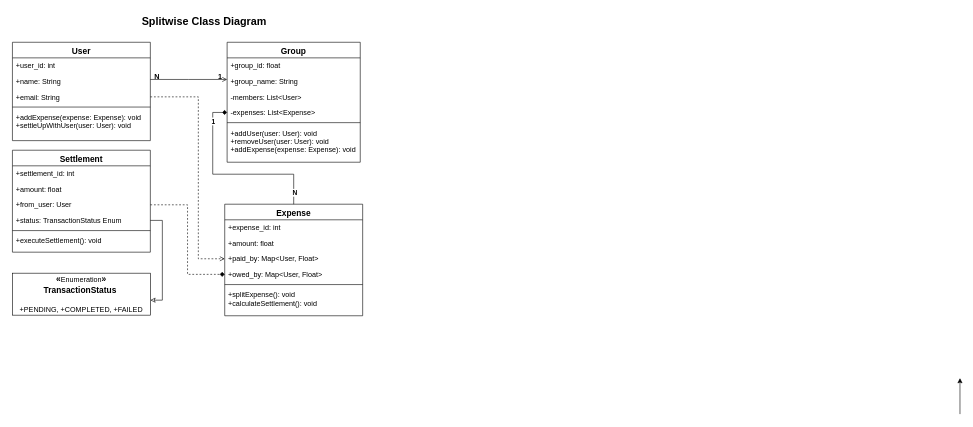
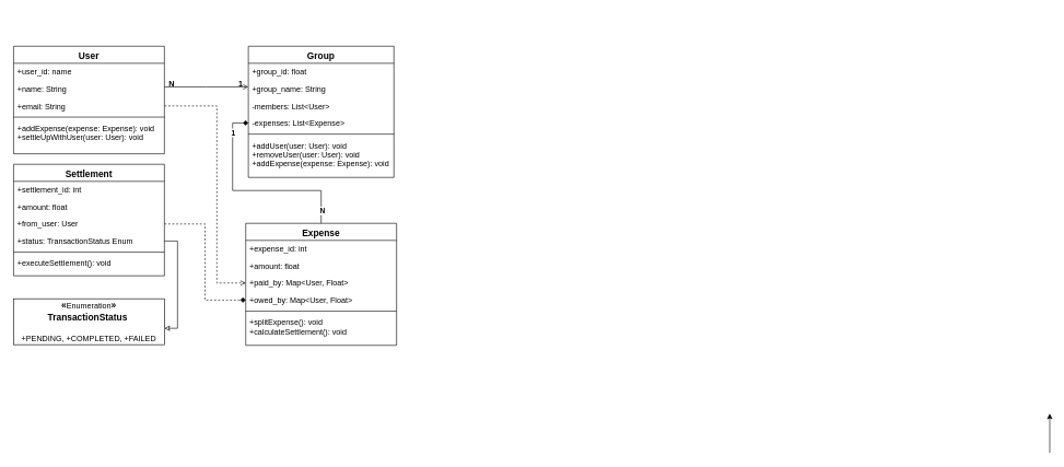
  <mxCell id="0" />
  <mxCell id="1" parent="0" />
  <mxCell id="2" value="User" style="swimlane;fontStyle=1;align=center;verticalAlign=top;childLayout=stackLayout;horizontal=1;startSize=26;horizontalStack=0;resizeParent=1;resizeLast=0;collapsible=1;marginBottom=0;rounded=0;shadow=0;strokeWidth=1;fontSize=14;" parent="1" vertex="1"><mxGeometry x="20" y="70" width="230" height="164" as="geometry"><mxRectangle x="230" y="140" width="160" height="26" as="alternateBounds" /></mxGeometry></mxCell>
- <mxCell id="3" value="+user_id: int" style="text;align=left;verticalAlign=top;spacingLeft=4;spacingRight=4;overflow=hidden;rotatable=0;points=[[0,0.5],[1,0.5]];portConstraint=eastwest;" parent="2" vertex="1"><mxGeometry y="26" width="230" height="26" as="geometry" /></mxCell>
+ <mxCell id="3" value="+user_id: name" style="text;align=left;verticalAlign=top;spacingLeft=4;spacingRight=4;overflow=hidden;rotatable=0;points=[[0,0.5],[1,0.5]];portConstraint=eastwest;" parent="2" vertex="1"><mxGeometry y="26" width="230" height="26" as="geometry" /></mxCell>
  <mxCell id="4" value="+name: String" style="text;align=left;verticalAlign=top;spacingLeft=4;spacingRight=4;overflow=hidden;rotatable=0;points=[[0,0.5],[1,0.5]];portConstraint=eastwest;rounded=0;shadow=0;html=0;" parent="2" vertex="1"><mxGeometry y="52" width="230" height="26" as="geometry" /></mxCell>
  <mxCell id="5" value="+email: String" style="text;align=left;verticalAlign=top;spacingLeft=4;spacingRight=4;overflow=hidden;rotatable=0;points=[[0,0.5],[1,0.5]];portConstraint=eastwest;rounded=0;shadow=0;html=0;" parent="2" vertex="1"><mxGeometry y="78" width="230" height="26" as="geometry" /></mxCell>
  <mxCell id="6" value="" style="line;html=1;strokeWidth=1;align=left;verticalAlign=middle;spacingTop=-1;spacingLeft=3;spacingRight=3;rotatable=0;labelPosition=right;points=[];portConstraint=eastwest;" parent="2" vertex="1"><mxGeometry y="104" width="230" height="8" as="geometry" /></mxCell>
  <mxCell id="7" value="+addExpense(expense: Expense): void&#10;+settleUpWithUser(user: User): void&#10;" style="text;align=left;verticalAlign=top;spacingLeft=4;spacingRight=4;overflow=hidden;rotatable=0;points=[[0,0.5],[1,0.5]];portConstraint=eastwest;rounded=0;shadow=0;html=0;" parent="2" vertex="1"><mxGeometry y="112" width="230" height="48" as="geometry" /></mxCell>
  <mxCell id="8" value="Group" style="swimlane;fontStyle=1;align=center;verticalAlign=top;childLayout=stackLayout;horizontal=1;startSize=26;horizontalStack=0;resizeParent=1;resizeLast=0;collapsible=1;marginBottom=0;rounded=0;shadow=0;strokeWidth=1;fontSize=14;" parent="1" vertex="1"><mxGeometry x="378" y="70" width="222" height="200" as="geometry"><mxRectangle x="550" y="140" width="160" height="26" as="alternateBounds" /></mxGeometry></mxCell>
  <mxCell id="9" value="+group_id: float" style="text;align=left;verticalAlign=top;spacingLeft=4;spacingRight=4;overflow=hidden;rotatable=0;points=[[0,0.5],[1,0.5]];portConstraint=eastwest;" parent="8" vertex="1"><mxGeometry y="26" width="222" height="26" as="geometry" /></mxCell>
  <mxCell id="10" value="+group_name: String" style="text;align=left;verticalAlign=top;spacingLeft=4;spacingRight=4;overflow=hidden;rotatable=0;points=[[0,0.5],[1,0.5]];portConstraint=eastwest;rounded=0;shadow=0;html=0;" parent="8" vertex="1"><mxGeometry y="52" width="222" height="26" as="geometry" /></mxCell>
  <mxCell id="11" value="-members: List&lt;User&gt;" style="text;align=left;verticalAlign=top;spacingLeft=4;spacingRight=4;overflow=hidden;rotatable=0;points=[[0,0.5],[1,0.5]];portConstraint=eastwest;rounded=0;shadow=0;html=0;" parent="8" vertex="1"><mxGeometry y="78" width="222" height="26" as="geometry" /></mxCell>
  <mxCell id="12" value="-expenses: List&lt;Expense&gt;" style="text;align=left;verticalAlign=top;spacingLeft=4;spacingRight=4;overflow=hidden;rotatable=0;points=[[0,0.5],[1,0.5]];portConstraint=eastwest;rounded=0;shadow=0;html=0;" parent="8" vertex="1"><mxGeometry y="104" width="222" height="26" as="geometry" /></mxCell>
  <mxCell id="13" value="" style="line;html=1;strokeWidth=1;align=left;verticalAlign=middle;spacingTop=-1;spacingLeft=3;spacingRight=3;rotatable=0;labelPosition=right;points=[];portConstraint=eastwest;" parent="8" vertex="1"><mxGeometry y="130" width="222" height="8" as="geometry" /></mxCell>
  <mxCell id="14" value="+addUser(user: User): void&#10;+removeUser(user: User): void&#10;+addExpense(expense: Expense): void&#10;" style="text;align=left;verticalAlign=top;spacingLeft=4;spacingRight=4;overflow=hidden;rotatable=0;points=[[0,0.5],[1,0.5]];portConstraint=eastwest;" parent="8" vertex="1"><mxGeometry y="138" width="222" height="62" as="geometry" /></mxCell>
  <mxCell id="15" value="" style="endArrow=open;shadow=0;strokeWidth=1;rounded=0;curved=0;endFill=1;edgeStyle=elbowEdgeStyle;elbow=vertical;" parent="1" edge="1"><mxGeometry x="0.5" y="41" relative="1" as="geometry"><mxPoint x="250" y="132" as="sourcePoint" /><mxPoint x="378" y="132" as="targetPoint" /><mxPoint x="-40" y="32" as="offset" /></mxGeometry></mxCell>
  <mxCell id="16" value="N" style="resizable=0;align=left;verticalAlign=bottom;labelBackgroundColor=none;fontSize=12;fontStyle=1" parent="15" connectable="0" vertex="1"><mxGeometry x="-1" relative="1" as="geometry"><mxPoint x="5" y="4" as="offset" /></mxGeometry></mxCell>
  <mxCell id="17" value="1" style="resizable=0;align=right;verticalAlign=bottom;labelBackgroundColor=none;fontSize=12;fontStyle=1" parent="15" connectable="0" vertex="1"><mxGeometry x="1" relative="1" as="geometry"><mxPoint x="-7" y="4" as="offset" /></mxGeometry></mxCell>
  <mxCell id="18" style="edgeStyle=orthogonalEdgeStyle;rounded=0;orthogonalLoop=1;jettySize=auto;html=1;" edge="1" parent="1"><mxGeometry relative="1" as="geometry"><mxPoint x="1600" y="630" as="targetPoint" /><mxPoint x="1600" y="690" as="sourcePoint" /></mxGeometry></mxCell>
  <mxCell id="19" value="Expense" style="swimlane;fontStyle=1;align=center;verticalAlign=top;childLayout=stackLayout;horizontal=1;startSize=26;horizontalStack=0;resizeParent=1;resizeLast=0;collapsible=1;marginBottom=0;rounded=0;shadow=0;strokeWidth=1;fontSize=14;" parent="1" vertex="1"><mxGeometry x="374" y="340" width="230" height="186" as="geometry"><mxRectangle x="230" y="140" width="160" height="26" as="alternateBounds" /></mxGeometry></mxCell>
  <mxCell id="20" value="+expense_id: int" style="text;align=left;verticalAlign=top;spacingLeft=4;spacingRight=4;overflow=hidden;rotatable=0;points=[[0,0.5],[1,0.5]];portConstraint=eastwest;" parent="19" vertex="1"><mxGeometry y="26" width="230" height="26" as="geometry" /></mxCell>
  <mxCell id="21" value="+amount: float" style="text;align=left;verticalAlign=top;spacingLeft=4;spacingRight=4;overflow=hidden;rotatable=0;points=[[0,0.5],[1,0.5]];portConstraint=eastwest;rounded=0;shadow=0;html=0;" parent="19" vertex="1"><mxGeometry y="52" width="230" height="26" as="geometry" /></mxCell>
  <mxCell id="22" value="+paid_by: Map&lt;User, Float&gt;" style="text;align=left;verticalAlign=top;spacingLeft=4;spacingRight=4;overflow=hidden;rotatable=0;points=[[0,0.5],[1,0.5]];portConstraint=eastwest;rounded=0;shadow=0;html=0;" parent="19" vertex="1"><mxGeometry y="78" width="230" height="26" as="geometry" /></mxCell>
  <mxCell id="23" value="+owed_by: Map&lt;User, Float&gt;" style="text;align=left;verticalAlign=top;spacingLeft=4;spacingRight=4;overflow=hidden;rotatable=0;points=[[0,0.5],[1,0.5]];portConstraint=eastwest;rounded=0;shadow=0;html=0;" parent="19" vertex="1"><mxGeometry y="104" width="230" height="26" as="geometry" /></mxCell>
  <mxCell id="24" value="" style="line;html=1;strokeWidth=1;align=left;verticalAlign=middle;spacingTop=-1;spacingLeft=3;spacingRight=3;rotatable=0;labelPosition=right;points=[];portConstraint=eastwest;" parent="19" vertex="1"><mxGeometry y="130" width="230" height="8" as="geometry" /></mxCell>
  <mxCell id="25" value="+splitExpense(): void&#10;+calculateSettlement(): void&#10;" style="text;align=left;verticalAlign=top;spacingLeft=4;spacingRight=4;overflow=hidden;rotatable=0;points=[[0,0.5],[1,0.5]];portConstraint=eastwest;rounded=0;shadow=0;html=0;" parent="19" vertex="1"><mxGeometry y="138" width="230" height="48" as="geometry" /></mxCell>
  <mxCell id="26" value="Settlement" style="swimlane;fontStyle=1;align=center;verticalAlign=top;childLayout=stackLayout;horizontal=1;startSize=26;horizontalStack=0;resizeParent=1;resizeLast=0;collapsible=1;marginBottom=0;rounded=0;shadow=0;strokeWidth=1;fontSize=14;" parent="1" vertex="1"><mxGeometry x="20" y="250" width="230" height="170" as="geometry"><mxRectangle x="230" y="140" width="160" height="26" as="alternateBounds" /></mxGeometry></mxCell>
  <mxCell id="27" value="+settlement_id: int" style="text;align=left;verticalAlign=top;spacingLeft=4;spacingRight=4;overflow=hidden;rotatable=0;points=[[0,0.5],[1,0.5]];portConstraint=eastwest;" parent="26" vertex="1"><mxGeometry y="26" width="230" height="26" as="geometry" /></mxCell>
  <mxCell id="28" value="+amount: float" style="text;align=left;verticalAlign=top;spacingLeft=4;spacingRight=4;overflow=hidden;rotatable=0;points=[[0,0.5],[1,0.5]];portConstraint=eastwest;rounded=0;shadow=0;html=0;" parent="26" vertex="1"><mxGeometry y="52" width="230" height="26" as="geometry" /></mxCell>
  <mxCell id="29" value="+from_user: User" style="text;align=left;verticalAlign=top;spacingLeft=4;spacingRight=4;overflow=hidden;rotatable=0;points=[[0,0.5],[1,0.5]];portConstraint=eastwest;rounded=0;shadow=0;html=0;" parent="26" vertex="1"><mxGeometry y="78" width="230" height="26" as="geometry" /></mxCell>
  <mxCell id="30" value="+status: TransactionStatus Enum" style="text;align=left;verticalAlign=top;spacingLeft=4;spacingRight=4;overflow=hidden;rotatable=0;points=[[0,0.5],[1,0.5]];portConstraint=eastwest;rounded=0;shadow=0;html=0;" parent="26" vertex="1"><mxGeometry y="104" width="230" height="26" as="geometry" /></mxCell>
  <mxCell id="31" value="" style="line;html=1;strokeWidth=1;align=left;verticalAlign=middle;spacingTop=-1;spacingLeft=3;spacingRight=3;rotatable=0;labelPosition=right;points=[];portConstraint=eastwest;" parent="26" vertex="1"><mxGeometry y="130" width="230" height="8" as="geometry" /></mxCell>
  <mxCell id="32" value="+executeSettlement(): void&#10;" style="text;align=left;verticalAlign=top;spacingLeft=4;spacingRight=4;overflow=hidden;rotatable=0;points=[[0,0.5],[1,0.5]];portConstraint=eastwest;rounded=0;shadow=0;html=0;" parent="26" vertex="1"><mxGeometry y="138" width="230" height="32" as="geometry" /></mxCell>
  <mxCell id="33" value="&lt;font style=&quot;&quot;&gt;&lt;b style=&quot;font-size: 14px;&quot;&gt;«&lt;/b&gt;&lt;font style=&quot;font-size: 12px;&quot;&gt;Enumeration&lt;/font&gt;&lt;b style=&quot;font-size: 14px;&quot;&gt;»&lt;br&gt;&lt;/b&gt;&lt;span style=&quot;text-align: left; text-wrap: nowrap;&quot;&gt;&lt;font style=&quot;font-size: 14px;&quot;&gt;&lt;b&gt;TransactionStatus&amp;nbsp;&lt;/b&gt;&lt;/font&gt;&lt;/span&gt;&lt;b style=&quot;font-size: 14px;&quot;&gt;&lt;br&gt;&lt;br&gt;&lt;/b&gt;&lt;/font&gt;+PENDING,&amp;nbsp;+COMPLETED,&amp;nbsp;+FAILED" style="html=1;whiteSpace=wrap;" parent="1" vertex="1"><mxGeometry x="20" y="455" width="230" height="70" as="geometry" /></mxCell>
  <mxCell id="34" style="edgeStyle=orthogonalEdgeStyle;rounded=0;orthogonalLoop=1;jettySize=auto;html=1;exitX=0.5;exitY=0;exitDx=0;exitDy=0;entryX=0;entryY=0.5;entryDx=0;entryDy=0;endArrow=diamond;endFill=1;" edge="1" parent="1" source="19" target="12"><mxGeometry relative="1" as="geometry"><Array as="points"><mxPoint x="489" y="290" /><mxPoint x="354" y="290" /><mxPoint x="354" y="187" /></Array></mxGeometry></mxCell>
  <mxCell id="35" value="&lt;b&gt;N&lt;/b&gt;" style="edgeLabel;html=1;align=center;verticalAlign=middle;resizable=0;points=[];" vertex="1" connectable="0" parent="34"><mxGeometry x="-0.523" y="-1" relative="1" as="geometry"><mxPoint x="25" y="31" as="offset" /></mxGeometry></mxCell>
  <mxCell id="36" value="&lt;b&gt;1&lt;/b&gt;" style="edgeLabel;html=1;align=center;verticalAlign=middle;resizable=0;points=[];" vertex="1" connectable="0" parent="34"><mxGeometry x="0.516" relative="1" as="geometry"><mxPoint y="-38" as="offset" /></mxGeometry></mxCell>
  <mxCell id="37" style="edgeStyle=orthogonalEdgeStyle;rounded=0;orthogonalLoop=1;jettySize=auto;html=1;exitX=1;exitY=0.5;exitDx=0;exitDy=0;entryX=0;entryY=0.5;entryDx=0;entryDy=0;endArrow=diamond;endFill=1;dashed=1;" edge="1" parent="1" source="29" target="23"><mxGeometry relative="1" as="geometry" /></mxCell>
  <mxCell id="38" style="edgeStyle=orthogonalEdgeStyle;rounded=0;orthogonalLoop=1;jettySize=auto;html=1;exitX=1;exitY=0.5;exitDx=0;exitDy=0;entryX=0;entryY=0.5;entryDx=0;entryDy=0;endArrow=open;endFill=0;dashed=1;" edge="1" parent="1" source="5" target="22"><mxGeometry relative="1" as="geometry"><Array as="points"><mxPoint x="330" y="161" /><mxPoint x="330" y="431" /></Array></mxGeometry></mxCell>
  <mxCell id="39" style="edgeStyle=orthogonalEdgeStyle;rounded=0;orthogonalLoop=1;jettySize=auto;html=1;exitX=1;exitY=0.5;exitDx=0;exitDy=0;entryX=1;entryY=0.643;entryDx=0;entryDy=0;entryPerimeter=0;endArrow=classic;endFill=0;" edge="1" parent="1" source="30" target="33"><mxGeometry relative="1" as="geometry" /></mxCell>
- <mxCell id="40" value="Splitwise Class Diagram" style="text;html=1;align=center;verticalAlign=middle;whiteSpace=wrap;rounded=0;fontStyle=1;fontSize=18;" vertex="1" parent="1"><mxGeometry x="230" y="20" width="220" height="30" as="geometry" /></mxCell>
